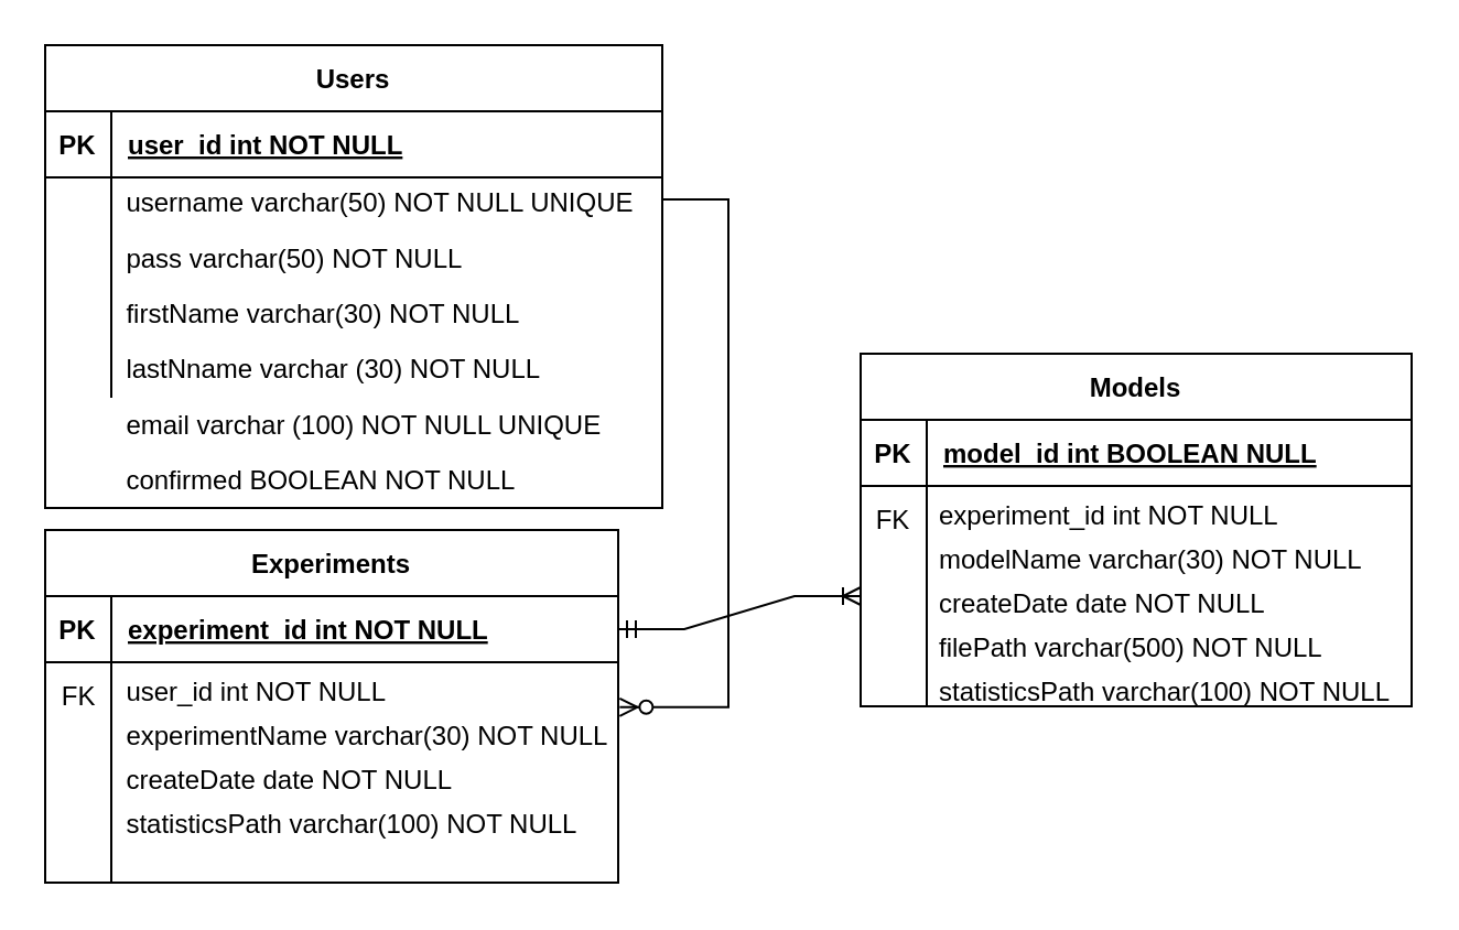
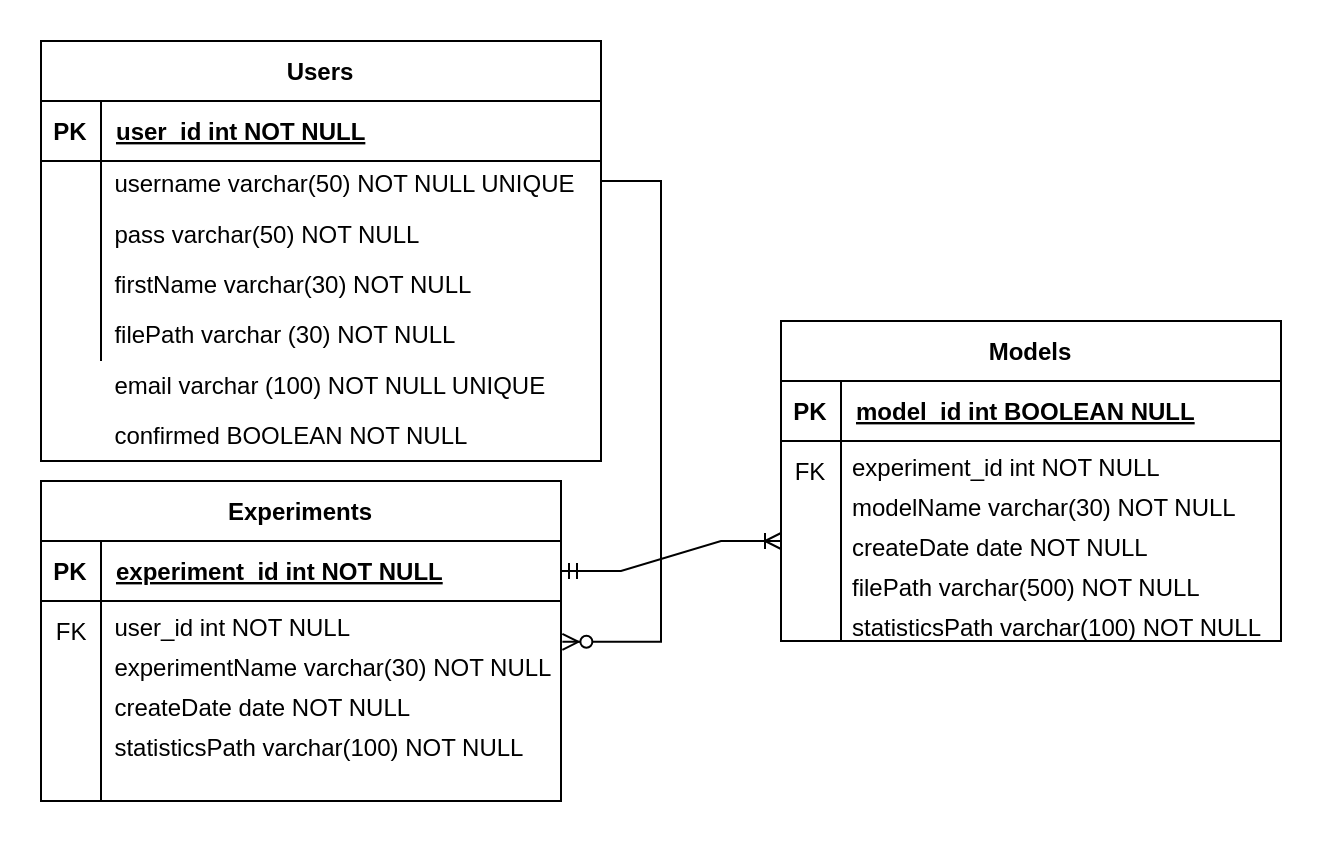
  <mxCell id="0" />
  <mxCell id="1" parent="0" />
  <mxCell id="2" value="" style="group" parent="1" vertex="1" connectable="0"><mxGeometry x="20" y="20" width="280" height="210" as="geometry" /></mxCell>
  <mxCell id="3" value="Users" style="shape=table;startSize=30;container=1;collapsible=1;childLayout=tableLayout;fixedRows=1;rowLines=0;fontStyle=1;align=center;resizeLast=1;" parent="2" vertex="1"><mxGeometry width="280" height="210" as="geometry"><mxRectangle width="60" height="30" as="alternateBounds" /></mxGeometry></mxCell>
  <mxCell id="4" value="" style="shape=partialRectangle;collapsible=0;dropTarget=0;pointerEvents=0;fillColor=none;points=[[0,0.5],[1,0.5]];portConstraint=eastwest;top=0;left=0;right=0;bottom=1;" parent="3" vertex="1"><mxGeometry y="30" width="280" height="30" as="geometry" /></mxCell>
  <mxCell id="5" value="PK" style="shape=partialRectangle;overflow=hidden;connectable=0;fillColor=none;top=0;left=0;bottom=0;right=0;fontStyle=1;" parent="4" vertex="1"><mxGeometry width="30" height="30" as="geometry"><mxRectangle width="30" height="30" as="alternateBounds" /></mxGeometry></mxCell>
  <mxCell id="6" value="user_id int NOT NULL " style="shape=partialRectangle;overflow=hidden;connectable=0;fillColor=none;top=0;left=0;bottom=0;right=0;align=left;spacingLeft=6;fontStyle=5;" parent="4" vertex="1"><mxGeometry x="30" width="250" height="30" as="geometry"><mxRectangle width="250" height="30" as="alternateBounds" /></mxGeometry></mxCell>
  <mxCell id="7" value="" style="shape=partialRectangle;collapsible=0;dropTarget=0;pointerEvents=0;fillColor=none;points=[[0,0.5],[1,0.5]];portConstraint=eastwest;top=0;left=0;right=0;bottom=0;" parent="3" vertex="1"><mxGeometry y="60" width="280" height="100" as="geometry" /></mxCell>
  <mxCell id="8" value="" style="shape=partialRectangle;overflow=hidden;connectable=0;fillColor=none;top=0;left=0;bottom=0;right=0;" parent="7" vertex="1"><mxGeometry width="30" height="100" as="geometry"><mxRectangle width="30" height="100" as="alternateBounds" /></mxGeometry></mxCell>
  <mxCell id="9" value="" style="shape=partialRectangle;overflow=hidden;connectable=0;fillColor=none;top=0;left=0;bottom=0;right=0;align=left;spacingLeft=6;" parent="7" vertex="1"><mxGeometry x="30" width="250" height="100" as="geometry"><mxRectangle width="250" height="100" as="alternateBounds" /></mxGeometry></mxCell>
  <mxCell id="10" value="" style="group" parent="2" vertex="1" connectable="0"><mxGeometry x="31.2" y="58.07" width="240" height="141.93" as="geometry" /></mxCell>
  <mxCell id="11" value="username varchar(50) NOT NULL UNIQUE" style="text;strokeColor=none;fillColor=none;spacingLeft=4;spacingRight=4;overflow=hidden;rotatable=0;points=[[0,0.5],[1,0.5]];portConstraint=eastwest;fontSize=12;" parent="10" vertex="1"><mxGeometry width="240" height="25.2" as="geometry" /></mxCell>
  <mxCell id="12" value="pass varchar(50) NOT NULL " style="text;strokeColor=none;fillColor=none;spacingLeft=4;spacingRight=4;overflow=hidden;rotatable=0;points=[[0,0.5],[1,0.5]];portConstraint=eastwest;fontSize=12;" parent="10" vertex="1"><mxGeometry y="25.203" width="228.8" height="25.203" as="geometry" /></mxCell>
  <mxCell id="13" value="firstName varchar(30) NOT NULL " style="text;strokeColor=none;fillColor=none;spacingLeft=4;spacingRight=4;overflow=hidden;rotatable=0;points=[[0,0.5],[1,0.5]];portConstraint=eastwest;fontSize=12;" parent="10" vertex="1"><mxGeometry y="50.405" width="228.8" height="25.203" as="geometry" /></mxCell>
- <mxCell id="14" value="lastNname varchar (30) NOT NULL &#10;" style="text;strokeColor=none;fillColor=none;spacingLeft=4;spacingRight=4;overflow=hidden;rotatable=0;points=[[0,0.5],[1,0.5]];portConstraint=eastwest;fontSize=12;" parent="10" vertex="1"><mxGeometry y="75.608" width="228.8" height="25.203" as="geometry" /></mxCell>
+ <mxCell id="14" value="filePath varchar (30) NOT NULL &#10;" style="text;strokeColor=none;fillColor=none;spacingLeft=4;spacingRight=4;overflow=hidden;rotatable=0;points=[[0,0.5],[1,0.5]];portConstraint=eastwest;fontSize=12;" parent="10" vertex="1"><mxGeometry y="75.608" width="228.8" height="25.203" as="geometry" /></mxCell>
  <mxCell id="15" value="email varchar (100) NOT NULL UNIQUE" style="text;strokeColor=none;fillColor=none;spacingLeft=4;spacingRight=4;overflow=hidden;rotatable=0;points=[[0,0.5],[1,0.5]];portConstraint=eastwest;fontSize=12;" parent="10" vertex="1"><mxGeometry y="100.81" width="228.8" height="25.203" as="geometry" /></mxCell>
  <mxCell id="16" value="" style="group" parent="1" vertex="1" connectable="0"><mxGeometry x="390" y="160" width="250" height="160" as="geometry" /></mxCell>
  <mxCell id="17" value="Models" style="shape=table;startSize=30;container=1;collapsible=1;childLayout=tableLayout;fixedRows=1;rowLines=0;fontStyle=1;align=center;resizeLast=1;" parent="16" vertex="1"><mxGeometry width="250" height="160" as="geometry"><mxRectangle width="60" height="30" as="alternateBounds" /></mxGeometry></mxCell>
  <mxCell id="18" value="" style="shape=partialRectangle;collapsible=0;dropTarget=0;pointerEvents=0;fillColor=none;points=[[0,0.5],[1,0.5]];portConstraint=eastwest;top=0;left=0;right=0;bottom=1;" parent="17" vertex="1"><mxGeometry y="30" width="250" height="30" as="geometry" /></mxCell>
  <mxCell id="19" value="PK" style="shape=partialRectangle;overflow=hidden;connectable=0;fillColor=none;top=0;left=0;bottom=0;right=0;fontStyle=1;" parent="18" vertex="1"><mxGeometry width="30" height="30" as="geometry"><mxRectangle width="30" height="30" as="alternateBounds" /></mxGeometry></mxCell>
  <mxCell id="20" value="model_id int BOOLEAN NULL" style="shape=partialRectangle;overflow=hidden;connectable=0;fillColor=none;top=0;left=0;bottom=0;right=0;align=left;spacingLeft=6;fontStyle=5;" parent="18" vertex="1"><mxGeometry x="30" width="220" height="30" as="geometry"><mxRectangle width="220" height="30" as="alternateBounds" /></mxGeometry></mxCell>
  <mxCell id="21" value="" style="shape=partialRectangle;collapsible=0;dropTarget=0;pointerEvents=0;fillColor=none;points=[[0,0.5],[1,0.5]];portConstraint=eastwest;top=0;left=0;right=0;bottom=0;" parent="17" vertex="1"><mxGeometry y="60" width="250" height="100" as="geometry" /></mxCell>
  <mxCell id="22" value="" style="shape=partialRectangle;overflow=hidden;connectable=0;fillColor=none;top=0;left=0;bottom=0;right=0;" parent="21" vertex="1"><mxGeometry width="30" height="100" as="geometry"><mxRectangle width="30" height="100" as="alternateBounds" /></mxGeometry></mxCell>
  <mxCell id="23" value="" style="shape=partialRectangle;overflow=hidden;connectable=0;fillColor=none;top=0;left=0;bottom=0;right=0;align=left;spacingLeft=6;" parent="21" vertex="1"><mxGeometry x="30" width="220" height="100" as="geometry"><mxRectangle width="220" height="100" as="alternateBounds" /></mxGeometry></mxCell>
  <mxCell id="24" value="" style="group" parent="16" vertex="1" connectable="0"><mxGeometry x="30" y="60" width="220" height="100" as="geometry" /></mxCell>
  <mxCell id="25" value="experiment_id int NOT NULL " style="text;strokeColor=none;fillColor=none;spacingLeft=4;spacingRight=4;overflow=hidden;rotatable=0;points=[[0,0.5],[1,0.5]];portConstraint=eastwest;fontSize=12;" parent="24" vertex="1"><mxGeometry width="220" height="20" as="geometry" /></mxCell>
  <mxCell id="26" value="createDate date NOT NULL" style="text;strokeColor=none;fillColor=none;spacingLeft=4;spacingRight=4;overflow=hidden;rotatable=0;points=[[0,0.5],[1,0.5]];portConstraint=eastwest;fontSize=12;" parent="24" vertex="1"><mxGeometry y="40" width="220" height="20" as="geometry" /></mxCell>
  <mxCell id="27" value="FK" style="shape=partialRectangle;overflow=hidden;connectable=0;fillColor=none;top=0;left=0;bottom=0;right=0;" parent="16" vertex="1"><mxGeometry y="60" width="30" height="30" as="geometry"><mxRectangle width="30" height="30" as="alternateBounds" /></mxGeometry></mxCell>
  <mxCell id="28" value="modelName varchar(30) NOT NULL" style="text;strokeColor=none;fillColor=none;spacingLeft=4;spacingRight=4;overflow=hidden;rotatable=0;points=[[0,0.5],[1,0.5]];portConstraint=eastwest;fontSize=12;" parent="16" vertex="1"><mxGeometry x="30" y="80" width="220" height="30" as="geometry" /></mxCell>
  <mxCell id="29" value="filePath varchar(500) NOT NULL " style="text;strokeColor=none;fillColor=none;spacingLeft=4;spacingRight=4;overflow=hidden;rotatable=0;points=[[0,0.5],[1,0.5]];portConstraint=eastwest;fontSize=12;" parent="16" vertex="1"><mxGeometry x="30" y="120" width="220" height="20" as="geometry" /></mxCell>
  <mxCell id="30" value="statisticsPath varchar(100) NOT NULL " style="text;strokeColor=none;fillColor=none;spacingLeft=4;spacingRight=4;overflow=hidden;rotatable=0;points=[[0,0.5],[1,0.5]];portConstraint=eastwest;fontSize=12;" parent="16" vertex="1"><mxGeometry x="30" y="140" width="220" height="20" as="geometry" /></mxCell>
  <mxCell id="31" value="Experiments" style="shape=table;startSize=30;container=1;collapsible=1;childLayout=tableLayout;fixedRows=1;rowLines=0;fontStyle=1;align=center;resizeLast=1;" parent="1" vertex="1"><mxGeometry x="20" y="240" width="260" height="160" as="geometry"><mxRectangle width="60" height="30" as="alternateBounds" /></mxGeometry></mxCell>
  <mxCell id="32" value="" style="shape=partialRectangle;collapsible=0;dropTarget=0;pointerEvents=0;fillColor=none;points=[[0,0.5],[1,0.5]];portConstraint=eastwest;top=0;left=0;right=0;bottom=1;" parent="31" vertex="1"><mxGeometry y="30" width="260" height="30" as="geometry" /></mxCell>
  <mxCell id="33" value="PK" style="shape=partialRectangle;overflow=hidden;connectable=0;fillColor=none;top=0;left=0;bottom=0;right=0;fontStyle=1;" parent="32" vertex="1"><mxGeometry width="30" height="30" as="geometry"><mxRectangle width="30" height="30" as="alternateBounds" /></mxGeometry></mxCell>
  <mxCell id="34" value="experiment_id int NOT NULL" style="shape=partialRectangle;overflow=hidden;connectable=0;fillColor=none;top=0;left=0;bottom=0;right=0;align=left;spacingLeft=6;fontStyle=5;" parent="32" vertex="1"><mxGeometry x="30" width="230" height="30" as="geometry"><mxRectangle width="230" height="30" as="alternateBounds" /></mxGeometry></mxCell>
  <mxCell id="35" value="" style="shape=partialRectangle;collapsible=0;dropTarget=0;pointerEvents=0;fillColor=none;points=[[0,0.5],[1,0.5]];portConstraint=eastwest;top=0;left=0;right=0;bottom=0;" parent="31" vertex="1"><mxGeometry y="60" width="260" height="100" as="geometry" /></mxCell>
  <mxCell id="36" value="" style="shape=partialRectangle;overflow=hidden;connectable=0;fillColor=none;top=0;left=0;bottom=0;right=0;" parent="35" vertex="1"><mxGeometry width="30" height="100" as="geometry"><mxRectangle width="30" height="100" as="alternateBounds" /></mxGeometry></mxCell>
  <mxCell id="37" value="" style="shape=partialRectangle;overflow=hidden;connectable=0;fillColor=none;top=0;left=0;bottom=0;right=0;align=left;spacingLeft=6;" parent="35" vertex="1"><mxGeometry x="30" width="230" height="100" as="geometry"><mxRectangle width="230" height="100" as="alternateBounds" /></mxGeometry></mxCell>
  <mxCell id="38" value="" style="group" parent="1" vertex="1" connectable="0"><mxGeometry x="20" y="300" width="260" height="60" as="geometry" /></mxCell>
  <mxCell id="39" value="user_id int NOT NULL " style="text;strokeColor=none;fillColor=none;spacingLeft=4;spacingRight=4;overflow=hidden;rotatable=0;points=[[0,0.5],[1,0.5]];portConstraint=eastwest;fontSize=12;" parent="38" vertex="1"><mxGeometry x="31.2" width="228.8" height="20" as="geometry" /></mxCell>
  <mxCell id="40" value="createDate date NOT NULL" style="text;strokeColor=none;fillColor=none;spacingLeft=4;spacingRight=4;overflow=hidden;rotatable=0;points=[[0,0.5],[1,0.5]];portConstraint=eastwest;fontSize=12;" parent="38" vertex="1"><mxGeometry x="31.2" y="40" width="228.8" height="20" as="geometry" /></mxCell>
  <mxCell id="41" value="FK" style="shape=partialRectangle;overflow=hidden;connectable=0;fillColor=none;top=0;left=0;bottom=0;right=0;" parent="38" vertex="1"><mxGeometry width="31.2" height="30" as="geometry"><mxRectangle width="30" height="30" as="alternateBounds" /></mxGeometry></mxCell>
  <mxCell id="42" value="experimentName varchar(30) NOT NULL" style="text;strokeColor=none;fillColor=none;spacingLeft=4;spacingRight=4;overflow=hidden;rotatable=0;points=[[0,0.5],[1,0.5]];portConstraint=eastwest;fontSize=12;" parent="38" vertex="1"><mxGeometry x="31.2" y="20" width="228.8" height="30" as="geometry" /></mxCell>
  <mxCell id="43" value="" style="edgeStyle=entityRelationEdgeStyle;fontSize=12;html=1;endArrow=ERoneToMany;startArrow=ERmandOne;rounded=0;exitX=1;exitY=0.5;exitDx=0;exitDy=0;" parent="1" source="32" target="21" edge="1"><mxGeometry width="100" height="100" relative="1" as="geometry"><mxPoint x="420" y="330" as="sourcePoint" /><mxPoint x="500" y="340" as="targetPoint" /></mxGeometry></mxCell>
  <mxCell id="44" value="" style="edgeStyle=entityRelationEdgeStyle;fontSize=12;html=1;endArrow=ERzeroToMany;endFill=1;rounded=0;entryX=1.003;entryY=0.013;entryDx=0;entryDy=0;entryPerimeter=0;" parent="1" target="42" edge="1"><mxGeometry width="100" height="100" relative="1" as="geometry"><mxPoint x="300" y="90" as="sourcePoint" /><mxPoint x="280" y="310" as="targetPoint" /></mxGeometry></mxCell>
  <mxCell id="45" value="confirmed BOOLEAN NOT NULL" style="text;strokeColor=none;fillColor=none;spacingLeft=4;spacingRight=4;overflow=hidden;rotatable=0;points=[[0,0.5],[1,0.5]];portConstraint=eastwest;fontSize=12;" parent="1" vertex="1"><mxGeometry x="51.2" y="204.084" width="228.8" height="24.516" as="geometry" /></mxCell>
  <mxCell id="46" value="statisticsPath varchar(100) NOT NULL " style="text;strokeColor=none;fillColor=none;spacingLeft=4;spacingRight=4;overflow=hidden;rotatable=0;points=[[0,0.5],[1,0.5]];portConstraint=eastwest;fontSize=12;" parent="1" vertex="1"><mxGeometry x="51.2" y="360" width="220" height="20" as="geometry" /></mxCell>
